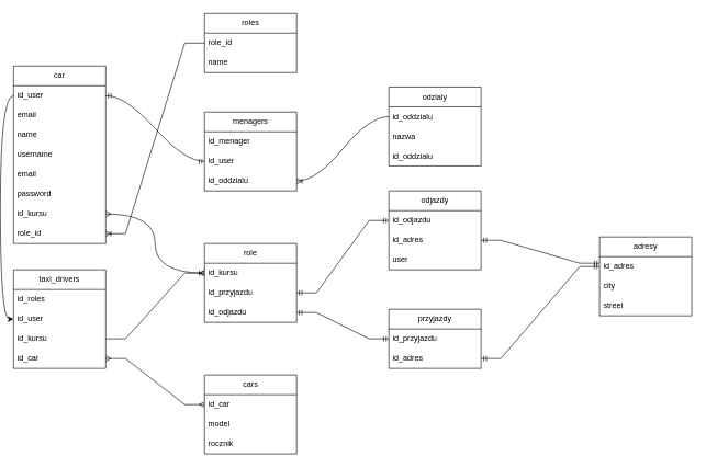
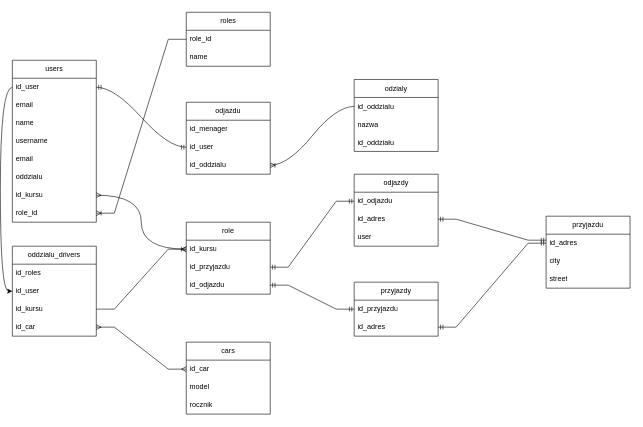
  <mxCell id="0" />
  <mxCell id="1" parent="0" />
- <mxCell id="2" value="car" style="swimlane;fontStyle=0;childLayout=stackLayout;horizontal=1;startSize=30;horizontalStack=0;resizeParent=1;resizeParentMax=0;resizeLast=0;collapsible=1;marginBottom=0;whiteSpace=wrap;html=1;" parent="1" vertex="1"><mxGeometry x="20" y="100" width="140" height="270" as="geometry" /></mxCell>
+ <mxCell id="2" value="users" style="swimlane;fontStyle=0;childLayout=stackLayout;horizontal=1;startSize=30;horizontalStack=0;resizeParent=1;resizeParentMax=0;resizeLast=0;collapsible=1;marginBottom=0;whiteSpace=wrap;html=1;" parent="1" vertex="1"><mxGeometry x="20" y="100" width="140" height="270" as="geometry" /></mxCell>
  <mxCell id="3" value="id_user" style="text;strokeColor=none;fillColor=none;align=left;verticalAlign=middle;spacingLeft=4;spacingRight=4;overflow=hidden;points=[[0,0.5],[1,0.5]];portConstraint=eastwest;rotatable=0;whiteSpace=wrap;html=1;" parent="2" vertex="1"><mxGeometry y="30" width="140" height="30" as="geometry" /></mxCell>
  <mxCell id="4" value="email" style="text;strokeColor=none;fillColor=none;align=left;verticalAlign=middle;spacingLeft=4;spacingRight=4;overflow=hidden;points=[[0,0.5],[1,0.5]];portConstraint=eastwest;rotatable=0;whiteSpace=wrap;html=1;" parent="2" vertex="1"><mxGeometry y="60" width="140" height="30" as="geometry" /></mxCell>
  <mxCell id="5" value="name" style="text;strokeColor=none;fillColor=none;align=left;verticalAlign=middle;spacingLeft=4;spacingRight=4;overflow=hidden;points=[[0,0.5],[1,0.5]];portConstraint=eastwest;rotatable=0;whiteSpace=wrap;html=1;" parent="2" vertex="1"><mxGeometry y="90" width="140" height="30" as="geometry" /></mxCell>
  <mxCell id="6" value="username" style="text;strokeColor=none;fillColor=none;align=left;verticalAlign=middle;spacingLeft=4;spacingRight=4;overflow=hidden;points=[[0,0.5],[1,0.5]];portConstraint=eastwest;rotatable=0;whiteSpace=wrap;html=1;" parent="2" vertex="1"><mxGeometry y="120" width="140" height="30" as="geometry" /></mxCell>
  <mxCell id="7" value="email" style="text;strokeColor=none;fillColor=none;align=left;verticalAlign=middle;spacingLeft=4;spacingRight=4;overflow=hidden;points=[[0,0.5],[1,0.5]];portConstraint=eastwest;rotatable=0;whiteSpace=wrap;html=1;" parent="2" vertex="1"><mxGeometry y="150" width="140" height="30" as="geometry" /></mxCell>
- <mxCell id="8" value="password" style="text;strokeColor=none;fillColor=none;align=left;verticalAlign=middle;spacingLeft=4;spacingRight=4;overflow=hidden;points=[[0,0.5],[1,0.5]];portConstraint=eastwest;rotatable=0;whiteSpace=wrap;html=1;" parent="2" vertex="1"><mxGeometry y="180" width="140" height="30" as="geometry" /></mxCell>
+ <mxCell id="8" value="oddzialu" style="text;strokeColor=none;fillColor=none;align=left;verticalAlign=middle;spacingLeft=4;spacingRight=4;overflow=hidden;points=[[0,0.5],[1,0.5]];portConstraint=eastwest;rotatable=0;whiteSpace=wrap;html=1;" parent="2" vertex="1"><mxGeometry y="180" width="140" height="30" as="geometry" /></mxCell>
  <mxCell id="9" value="id_kursu" style="text;strokeColor=none;fillColor=none;align=left;verticalAlign=middle;spacingLeft=4;spacingRight=4;overflow=hidden;points=[[0,0.5],[1,0.5]];portConstraint=eastwest;rotatable=0;whiteSpace=wrap;html=1;" parent="2" vertex="1"><mxGeometry y="210" width="140" height="30" as="geometry" /></mxCell>
  <mxCell id="10" value="role_id" style="text;strokeColor=none;fillColor=none;align=left;verticalAlign=middle;spacingLeft=4;spacingRight=4;overflow=hidden;points=[[0,0.5],[1,0.5]];portConstraint=eastwest;rotatable=0;whiteSpace=wrap;html=1;" parent="2" vertex="1"><mxGeometry y="240" width="140" height="30" as="geometry" /></mxCell>
  <mxCell id="11" value="przyjazdy" style="swimlane;fontStyle=0;childLayout=stackLayout;horizontal=1;startSize=30;horizontalStack=0;resizeParent=1;resizeParentMax=0;resizeLast=0;collapsible=1;marginBottom=0;whiteSpace=wrap;html=1;" parent="1" vertex="1"><mxGeometry x="590" y="470" width="140" height="90" as="geometry" /></mxCell>
  <mxCell id="12" value="id_przyjazdu" style="text;strokeColor=none;fillColor=none;align=left;verticalAlign=middle;spacingLeft=4;spacingRight=4;overflow=hidden;points=[[0,0.5],[1,0.5]];portConstraint=eastwest;rotatable=0;whiteSpace=wrap;html=1;" parent="11" vertex="1"><mxGeometry y="30" width="140" height="30" as="geometry" /></mxCell>
  <mxCell id="13" value="id_adres" style="text;strokeColor=none;fillColor=none;align=left;verticalAlign=middle;spacingLeft=4;spacingRight=4;overflow=hidden;points=[[0,0.5],[1,0.5]];portConstraint=eastwest;rotatable=0;whiteSpace=wrap;html=1;" parent="11" vertex="1"><mxGeometry y="60" width="140" height="30" as="geometry" /></mxCell>
  <mxCell id="14" value="odjazdy" style="swimlane;fontStyle=0;childLayout=stackLayout;horizontal=1;startSize=30;horizontalStack=0;resizeParent=1;resizeParentMax=0;resizeLast=0;collapsible=1;marginBottom=0;whiteSpace=wrap;html=1;" parent="1" vertex="1"><mxGeometry x="590" y="290" width="140" height="120" as="geometry" /></mxCell>
  <mxCell id="15" value="id_odjazdu" style="text;strokeColor=none;fillColor=none;align=left;verticalAlign=middle;spacingLeft=4;spacingRight=4;overflow=hidden;points=[[0,0.5],[1,0.5]];portConstraint=eastwest;rotatable=0;whiteSpace=wrap;html=1;" parent="14" vertex="1"><mxGeometry y="30" width="140" height="30" as="geometry" /></mxCell>
  <mxCell id="16" value="id_adres" style="text;strokeColor=none;fillColor=none;align=left;verticalAlign=middle;spacingLeft=4;spacingRight=4;overflow=hidden;points=[[0,0.5],[1,0.5]];portConstraint=eastwest;rotatable=0;whiteSpace=wrap;html=1;" parent="14" vertex="1"><mxGeometry y="60" width="140" height="30" as="geometry" /></mxCell>
  <mxCell id="17" value="user" style="text;strokeColor=none;fillColor=none;align=left;verticalAlign=middle;spacingLeft=4;spacingRight=4;overflow=hidden;points=[[0,0.5],[1,0.5]];portConstraint=eastwest;rotatable=0;whiteSpace=wrap;html=1;" parent="14" vertex="1"><mxGeometry y="90" width="140" height="30" as="geometry" /></mxCell>
  <mxCell id="18" value="cars" style="swimlane;fontStyle=0;childLayout=stackLayout;horizontal=1;startSize=30;horizontalStack=0;resizeParent=1;resizeParentMax=0;resizeLast=0;collapsible=1;marginBottom=0;whiteSpace=wrap;html=1;" parent="1" vertex="1"><mxGeometry x="310" y="570" width="140" height="120" as="geometry" /></mxCell>
  <mxCell id="19" value="id_car" style="text;strokeColor=none;fillColor=none;align=left;verticalAlign=middle;spacingLeft=4;spacingRight=4;overflow=hidden;points=[[0,0.5],[1,0.5]];portConstraint=eastwest;rotatable=0;whiteSpace=wrap;html=1;" parent="18" vertex="1"><mxGeometry y="30" width="140" height="30" as="geometry" /></mxCell>
  <mxCell id="20" value="model" style="text;strokeColor=none;fillColor=none;align=left;verticalAlign=middle;spacingLeft=4;spacingRight=4;overflow=hidden;points=[[0,0.5],[1,0.5]];portConstraint=eastwest;rotatable=0;whiteSpace=wrap;html=1;" parent="18" vertex="1"><mxGeometry y="60" width="140" height="30" as="geometry" /></mxCell>
  <mxCell id="21" value="rocznik" style="text;strokeColor=none;fillColor=none;align=left;verticalAlign=middle;spacingLeft=4;spacingRight=4;overflow=hidden;points=[[0,0.5],[1,0.5]];portConstraint=eastwest;rotatable=0;whiteSpace=wrap;html=1;" parent="18" vertex="1"><mxGeometry y="90" width="140" height="30" as="geometry" /></mxCell>
- <mxCell id="22" value="taxi_drivers" style="swimlane;fontStyle=0;childLayout=stackLayout;horizontal=1;startSize=30;horizontalStack=0;resizeParent=1;resizeParentMax=0;resizeLast=0;collapsible=1;marginBottom=0;whiteSpace=wrap;html=1;" parent="1" vertex="1"><mxGeometry x="20" y="410" width="140" height="150" as="geometry" /></mxCell>
+ <mxCell id="22" value="oddzialu_drivers" style="swimlane;fontStyle=0;childLayout=stackLayout;horizontal=1;startSize=30;horizontalStack=0;resizeParent=1;resizeParentMax=0;resizeLast=0;collapsible=1;marginBottom=0;whiteSpace=wrap;html=1;" parent="1" vertex="1"><mxGeometry x="20" y="410" width="140" height="150" as="geometry" /></mxCell>
  <mxCell id="23" value="id_roles" style="text;strokeColor=none;fillColor=none;align=left;verticalAlign=middle;spacingLeft=4;spacingRight=4;overflow=hidden;points=[[0,0.5],[1,0.5]];portConstraint=eastwest;rotatable=0;whiteSpace=wrap;html=1;" parent="22" vertex="1"><mxGeometry y="30" width="140" height="30" as="geometry" /></mxCell>
  <mxCell id="24" value="id_user" style="text;strokeColor=none;fillColor=none;align=left;verticalAlign=middle;spacingLeft=4;spacingRight=4;overflow=hidden;points=[[0,0.5],[1,0.5]];portConstraint=eastwest;rotatable=0;whiteSpace=wrap;html=1;" parent="22" vertex="1"><mxGeometry y="60" width="140" height="30" as="geometry" /></mxCell>
  <mxCell id="25" value="id_kursu" style="text;strokeColor=none;fillColor=none;align=left;verticalAlign=middle;spacingLeft=4;spacingRight=4;overflow=hidden;points=[[0,0.5],[1,0.5]];portConstraint=eastwest;rotatable=0;whiteSpace=wrap;html=1;" parent="22" vertex="1"><mxGeometry y="90" width="140" height="30" as="geometry" /></mxCell>
  <mxCell id="26" value="id_car" style="text;strokeColor=none;fillColor=none;align=left;verticalAlign=middle;spacingLeft=4;spacingRight=4;overflow=hidden;points=[[0,0.5],[1,0.5]];portConstraint=eastwest;rotatable=0;whiteSpace=wrap;html=1;" parent="22" vertex="1"><mxGeometry y="120" width="140" height="30" as="geometry" /></mxCell>
  <mxCell id="27" value="" style="edgeStyle=entityRelationEdgeStyle;fontSize=12;html=1;endArrow=ERmandOne;startArrow=ERmandOne;rounded=0;entryX=0;entryY=0.5;entryDx=0;entryDy=0;exitX=1;exitY=0.5;exitDx=0;exitDy=0;" parent="1" source="32" target="12" edge="1"><mxGeometry width="100" height="100" relative="1" as="geometry"><mxPoint x="420" y="510" as="sourcePoint" /><mxPoint x="680" y="470" as="targetPoint" /></mxGeometry></mxCell>
  <mxCell id="28" value="" style="edgeStyle=entityRelationEdgeStyle;fontSize=12;html=1;endArrow=ERmandOne;startArrow=ERmandOne;rounded=0;entryX=0;entryY=0.5;entryDx=0;entryDy=0;exitX=1;exitY=0.5;exitDx=0;exitDy=0;" parent="1" source="31" target="15" edge="1"><mxGeometry width="100" height="100" relative="1" as="geometry"><mxPoint x="420" y="330" as="sourcePoint" /><mxPoint x="640" y="555" as="targetPoint" /></mxGeometry></mxCell>
  <mxCell id="29" value="role" style="swimlane;fontStyle=0;childLayout=stackLayout;horizontal=1;startSize=30;horizontalStack=0;resizeParent=1;resizeParentMax=0;resizeLast=0;collapsible=1;marginBottom=0;whiteSpace=wrap;html=1;" parent="1" vertex="1"><mxGeometry x="310" y="370" width="140" height="120" as="geometry" /></mxCell>
  <mxCell id="30" value="id_kursu" style="text;strokeColor=none;fillColor=none;align=left;verticalAlign=middle;spacingLeft=4;spacingRight=4;overflow=hidden;points=[[0,0.5],[1,0.5]];portConstraint=eastwest;rotatable=0;whiteSpace=wrap;html=1;" parent="29" vertex="1"><mxGeometry y="30" width="140" height="30" as="geometry" /></mxCell>
  <mxCell id="31" value="id_przyjazdu" style="text;strokeColor=none;fillColor=none;align=left;verticalAlign=middle;spacingLeft=4;spacingRight=4;overflow=hidden;points=[[0,0.5],[1,0.5]];portConstraint=eastwest;rotatable=0;whiteSpace=wrap;html=1;" parent="29" vertex="1"><mxGeometry y="60" width="140" height="30" as="geometry" /></mxCell>
  <mxCell id="32" value="id_odjazdu" style="text;strokeColor=none;fillColor=none;align=left;verticalAlign=middle;spacingLeft=4;spacingRight=4;overflow=hidden;points=[[0,0.5],[1,0.5]];portConstraint=eastwest;rotatable=0;whiteSpace=wrap;html=1;" parent="29" vertex="1"><mxGeometry y="90" width="140" height="30" as="geometry" /></mxCell>
  <mxCell id="33" value="" style="edgeStyle=entityRelationEdgeStyle;fontSize=12;html=1;endArrow=ERoneToMany;rounded=0;exitX=1;exitY=0.5;exitDx=0;exitDy=0;entryX=0;entryY=0.5;entryDx=0;entryDy=0;" parent="1" source="25" target="30" edge="1"><mxGeometry width="100" height="100" relative="1" as="geometry"><mxPoint x="250" y="440" as="sourcePoint" /><mxPoint x="350" y="340" as="targetPoint" /></mxGeometry></mxCell>
  <mxCell id="34" value="" style="edgeStyle=entityRelationEdgeStyle;fontSize=12;html=1;endArrow=ERmany;startArrow=ERmany;rounded=0;exitX=1;exitY=0.5;exitDx=0;exitDy=0;entryX=0;entryY=0.5;entryDx=0;entryDy=0;" parent="1" source="26" target="19" edge="1"><mxGeometry width="100" height="100" relative="1" as="geometry"><mxPoint x="140" y="550" as="sourcePoint" /><mxPoint x="240" y="450" as="targetPoint" /></mxGeometry></mxCell>
  <mxCell id="35" value="" style="edgeStyle=orthogonalEdgeStyle;fontSize=12;html=1;endArrow=ERmany;startArrow=ERmany;rounded=0;entryX=1;entryY=0.5;entryDx=0;entryDy=0;curved=1;exitX=0;exitY=0.5;exitDx=0;exitDy=0;" parent="1" source="30" target="9" edge="1"><mxGeometry width="100" height="100" relative="1" as="geometry"><mxPoint x="420" y="200" as="sourcePoint" /><mxPoint x="240" y="330" as="targetPoint" /></mxGeometry></mxCell>
  <mxCell id="36" value="roles" style="swimlane;fontStyle=0;childLayout=stackLayout;horizontal=1;startSize=30;horizontalStack=0;resizeParent=1;resizeParentMax=0;resizeLast=0;collapsible=1;marginBottom=0;whiteSpace=wrap;html=1;" parent="1" vertex="1"><mxGeometry x="310" y="20" width="140" height="90" as="geometry" /></mxCell>
  <mxCell id="37" value="role_id" style="text;strokeColor=none;fillColor=none;align=left;verticalAlign=middle;spacingLeft=4;spacingRight=4;overflow=hidden;points=[[0,0.5],[1,0.5]];portConstraint=eastwest;rotatable=0;whiteSpace=wrap;html=1;" parent="36" vertex="1"><mxGeometry y="30" width="140" height="30" as="geometry" /></mxCell>
  <mxCell id="38" value="name" style="text;strokeColor=none;fillColor=none;align=left;verticalAlign=middle;spacingLeft=4;spacingRight=4;overflow=hidden;points=[[0,0.5],[1,0.5]];portConstraint=eastwest;rotatable=0;whiteSpace=wrap;html=1;" parent="36" vertex="1"><mxGeometry y="60" width="140" height="30" as="geometry" /></mxCell>
  <mxCell id="39" value="" style="edgeStyle=entityRelationEdgeStyle;fontSize=12;html=1;endArrow=ERoneToMany;rounded=0;entryX=1;entryY=0.5;entryDx=0;entryDy=0;exitX=0;exitY=0.5;exitDx=0;exitDy=0;" parent="1" source="37" target="10" edge="1"><mxGeometry width="100" height="100" relative="1" as="geometry"><mxPoint x="360" y="300" as="sourcePoint" /><mxPoint x="460" y="200" as="targetPoint" /></mxGeometry></mxCell>
  <mxCell id="40" style="edgeStyle=orthogonalEdgeStyle;curved=1;rounded=0;orthogonalLoop=1;jettySize=auto;html=1;exitX=0;exitY=0.5;exitDx=0;exitDy=0;entryX=0;entryY=0.5;entryDx=0;entryDy=0;" parent="1" source="3" target="24" edge="1"><mxGeometry relative="1" as="geometry" /></mxCell>
- <mxCell id="41" value="adresy" style="swimlane;fontStyle=0;childLayout=stackLayout;horizontal=1;startSize=30;horizontalStack=0;resizeParent=1;resizeParentMax=0;resizeLast=0;collapsible=1;marginBottom=0;whiteSpace=wrap;html=1;" parent="1" vertex="1"><mxGeometry x="910" y="360" width="140" height="120" as="geometry" /></mxCell>
+ <mxCell id="41" value="przyjazdu" style="swimlane;fontStyle=0;childLayout=stackLayout;horizontal=1;startSize=30;horizontalStack=0;resizeParent=1;resizeParentMax=0;resizeLast=0;collapsible=1;marginBottom=0;whiteSpace=wrap;html=1;" parent="1" vertex="1"><mxGeometry x="910" y="360" width="140" height="120" as="geometry" /></mxCell>
  <mxCell id="42" value="id_adres" style="text;strokeColor=none;fillColor=none;align=left;verticalAlign=middle;spacingLeft=4;spacingRight=4;overflow=hidden;points=[[0,0.5],[1,0.5]];portConstraint=eastwest;rotatable=0;whiteSpace=wrap;html=1;" parent="41" vertex="1"><mxGeometry y="30" width="140" height="30" as="geometry" /></mxCell>
  <mxCell id="43" value="city" style="text;strokeColor=none;fillColor=none;align=left;verticalAlign=middle;spacingLeft=4;spacingRight=4;overflow=hidden;points=[[0,0.5],[1,0.5]];portConstraint=eastwest;rotatable=0;whiteSpace=wrap;html=1;" parent="41" vertex="1"><mxGeometry y="60" width="140" height="30" as="geometry" /></mxCell>
  <mxCell id="44" value="street" style="text;strokeColor=none;fillColor=none;align=left;verticalAlign=middle;spacingLeft=4;spacingRight=4;overflow=hidden;points=[[0,0.5],[1,0.5]];portConstraint=eastwest;rotatable=0;whiteSpace=wrap;html=1;" parent="41" vertex="1"><mxGeometry y="90" width="140" height="30" as="geometry" /></mxCell>
  <mxCell id="45" value="" style="edgeStyle=entityRelationEdgeStyle;fontSize=12;html=1;endArrow=ERmandOne;startArrow=ERmandOne;rounded=0;entryX=0;entryY=0.5;entryDx=0;entryDy=0;exitX=1;exitY=0.5;exitDx=0;exitDy=0;" parent="1" source="13" target="42" edge="1"><mxGeometry width="100" height="100" relative="1" as="geometry"><mxPoint x="730" y="520" as="sourcePoint" /><mxPoint x="910" y="400" as="targetPoint" /></mxGeometry></mxCell>
  <mxCell id="46" value="" style="edgeStyle=entityRelationEdgeStyle;fontSize=12;html=1;endArrow=ERmandOne;startArrow=ERmandOne;rounded=0;exitX=1;exitY=0.5;exitDx=0;exitDy=0;entryX=0;entryY=0.333;entryDx=0;entryDy=0;entryPerimeter=0;" parent="1" source="16" target="42" edge="1"><mxGeometry width="100" height="100" relative="1" as="geometry"><mxPoint x="740" y="525" as="sourcePoint" /><mxPoint x="910" y="410" as="targetPoint" /></mxGeometry></mxCell>
  <mxCell id="47" value="odzialy" style="swimlane;fontStyle=0;childLayout=stackLayout;horizontal=1;startSize=30;horizontalStack=0;resizeParent=1;resizeParentMax=0;resizeLast=0;collapsible=1;marginBottom=0;whiteSpace=wrap;html=1;" parent="1" vertex="1"><mxGeometry x="590" y="132" width="140" height="120" as="geometry" /></mxCell>
  <mxCell id="48" value="id_oddzialu" style="text;strokeColor=none;fillColor=none;align=left;verticalAlign=middle;spacingLeft=4;spacingRight=4;overflow=hidden;points=[[0,0.5],[1,0.5]];portConstraint=eastwest;rotatable=0;whiteSpace=wrap;html=1;" parent="47" vertex="1"><mxGeometry y="30" width="140" height="30" as="geometry" /></mxCell>
  <mxCell id="49" value="nazwa" style="text;strokeColor=none;fillColor=none;align=left;verticalAlign=middle;spacingLeft=4;spacingRight=4;overflow=hidden;points=[[0,0.5],[1,0.5]];portConstraint=eastwest;rotatable=0;whiteSpace=wrap;html=1;" parent="47" vertex="1"><mxGeometry y="60" width="140" height="30" as="geometry" /></mxCell>
  <mxCell id="50" value="id_oddziału" style="text;strokeColor=none;fillColor=none;align=left;verticalAlign=middle;spacingLeft=4;spacingRight=4;overflow=hidden;points=[[0,0.5],[1,0.5]];portConstraint=eastwest;rotatable=0;whiteSpace=wrap;html=1;" vertex="1" parent="47"><mxGeometry y="90" width="140" height="30" as="geometry" /></mxCell>
- <mxCell id="51" value="menagers" style="swimlane;fontStyle=0;childLayout=stackLayout;horizontal=1;startSize=30;horizontalStack=0;resizeParent=1;resizeParentMax=0;resizeLast=0;collapsible=1;marginBottom=0;whiteSpace=wrap;html=1;" parent="1" vertex="1"><mxGeometry x="310" y="170" width="140" height="120" as="geometry" /></mxCell>
+ <mxCell id="51" value="odjazdu" style="swimlane;fontStyle=0;childLayout=stackLayout;horizontal=1;startSize=30;horizontalStack=0;resizeParent=1;resizeParentMax=0;resizeLast=0;collapsible=1;marginBottom=0;whiteSpace=wrap;html=1;" parent="1" vertex="1"><mxGeometry x="310" y="170" width="140" height="120" as="geometry" /></mxCell>
  <mxCell id="52" value="id_menager" style="text;strokeColor=none;fillColor=none;align=left;verticalAlign=middle;spacingLeft=4;spacingRight=4;overflow=hidden;points=[[0,0.5],[1,0.5]];portConstraint=eastwest;rotatable=0;whiteSpace=wrap;html=1;" parent="51" vertex="1"><mxGeometry y="30" width="140" height="30" as="geometry" /></mxCell>
  <mxCell id="53" value="id_user" style="text;strokeColor=none;fillColor=none;align=left;verticalAlign=middle;spacingLeft=4;spacingRight=4;overflow=hidden;points=[[0,0.5],[1,0.5]];portConstraint=eastwest;rotatable=0;whiteSpace=wrap;html=1;" parent="51" vertex="1"><mxGeometry y="60" width="140" height="30" as="geometry" /></mxCell>
  <mxCell id="54" value="id_oddzialu" style="text;strokeColor=none;fillColor=none;align=left;verticalAlign=middle;spacingLeft=4;spacingRight=4;overflow=hidden;points=[[0,0.5],[1,0.5]];portConstraint=eastwest;rotatable=0;whiteSpace=wrap;html=1;" parent="51" vertex="1"><mxGeometry y="90" width="140" height="30" as="geometry" /></mxCell>
  <mxCell id="55" value="" style="edgeStyle=entityRelationEdgeStyle;fontSize=12;html=1;endArrow=ERoneToMany;rounded=0;curved=1;entryX=1;entryY=0.5;entryDx=0;entryDy=0;exitX=0;exitY=0.5;exitDx=0;exitDy=0;" parent="1" source="48" target="54" edge="1"><mxGeometry width="100" height="100" relative="1" as="geometry"><mxPoint x="460" y="350" as="sourcePoint" /><mxPoint x="560" y="250" as="targetPoint" /></mxGeometry></mxCell>
  <mxCell id="56" value="" style="edgeStyle=entityRelationEdgeStyle;fontSize=12;html=1;endArrow=ERmandOne;startArrow=ERmandOne;rounded=0;curved=1;exitX=1;exitY=0.5;exitDx=0;exitDy=0;entryX=0;entryY=0.5;entryDx=0;entryDy=0;" parent="1" source="3" target="53" edge="1"><mxGeometry width="100" height="100" relative="1" as="geometry"><mxPoint x="450" y="300" as="sourcePoint" /><mxPoint x="550" y="200" as="targetPoint" /></mxGeometry></mxCell>
